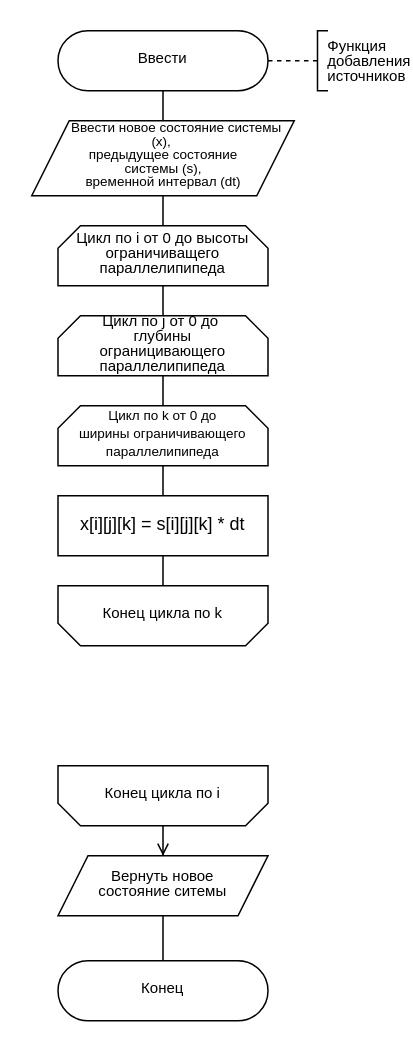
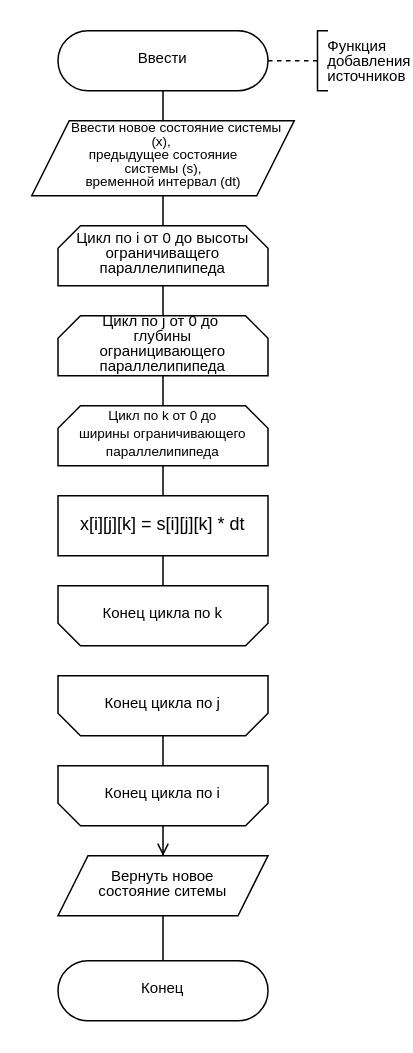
  <mxCell id="0" />
  <mxCell id="1" parent="0" />
  <mxCell id="2" value="" style="edgeStyle=orthogonalEdgeStyle;rounded=0;orthogonalLoop=1;jettySize=auto;html=1;endArrow=none;endFill=0;fontFamily=Helvetica;" parent="1" source="3" target="5" edge="1"><mxGeometry relative="1" as="geometry" /></mxCell>
  <mxCell id="3" value="&lt;p style=&quot;line-height: 1 ; font-size: 10px&quot;&gt;Ввести&lt;/p&gt;" style="shape=stencil(vZXxboMgEMafhj9dUNwDLG57j9NelRTBIKv27YegWdHq1s3OmJD7Dn/3nZyRsKytoEGSUAk1EvZKkiTHkku7WrHySkp92PkwnmJoGyyMF8+gOeQCfaY1Wp2w4wczIrisUHMzZNkboS92z3CzrFBSWghXsg0yV3kLAy7ts7T3sLH8JYgay6/RoB5NepUk7z/HPj0/Bhw/yG+Indzv7nc/cOg4ftTB7QaOf49lmVXWhptlORSnUqsPebhp5siFKJRQ2oZ+dbVIwuh4bTfTwPDhLRJTulZn/OpydizpJntCgC5WCWOkZ1l9CWMBusTIgqKjgDJ4m22H2CzlPoKet5FWBoaXGlTbtiu4vOo4vm34jo7nhPQPPdN/6fmuU3bTuxgip65Mrp1ZpfGbkfa/hY2qqxtc6UUFp/o/mBM+AQ==);whiteSpace=wrap;html=1;aspect=fixed;fontFamily=Helvetica;fontSize=10;spacingBottom=4;" parent="1" vertex="1"><mxGeometry x="38" y="20" width="140" height="40" as="geometry" /></mxCell>
  <mxCell id="4" value="" style="edgeStyle=orthogonalEdgeStyle;rounded=0;orthogonalLoop=1;jettySize=auto;html=1;endArrow=none;endFill=0;fontFamily=Helvetica;" parent="1" source="5" edge="1"><mxGeometry relative="1" as="geometry"><mxPoint x="107.966" y="150" as="targetPoint" /></mxGeometry></mxCell>
  <mxCell id="5" value="&lt;p style=&quot;line-height: 1; font-size: 9px;&quot;&gt;&amp;nbsp; &amp;nbsp; &amp;nbsp; &amp;nbsp;Ввести новое состояние системы (x),&amp;nbsp;&lt;br&gt;предыдущее состояние&lt;br&gt;системы (s),&lt;br&gt;временной интервал (dt)&lt;/p&gt;" style="shape=stencil(tZRtboQgEIZPw99GYXuAxrb3mMXZShbBAN1tb78jaLvWjzZWjQmZd/CZF0ZgovAVNMh4ZqBGJp4Z5yUEoIG0KgmHLIXXFOZ9DL5BGZJ4AafgqDFlfHD2jFdVhg6hTIVOhTYrXlj2RHPaVxTSGkMQZY0fZO7yBANl6NvsI8G68p+DqCF+jQFdZzKpjL/+HfvwuA8438nvENu739zvduCh43yvxm0GztdjRUHK3M8tiiPI85uz76acNHNSWkurraMwjbEW4yLrnuXFNNAevFGiT9f2gt+rnD5P0+ieoJW5I3zdCP9A/HBxWMFYQ5DaelzYSdJHmxnVmQ5S76zDX1qbrseFqrMTYulRhaimizwKNw==);whiteSpace=wrap;html=1;aspect=fixed;fontFamily=Helvetica;fontSize=10;spacingBottom=4;" parent="1" vertex="1"><mxGeometry x="20.5" y="80" width="175" height="50" as="geometry" /></mxCell>
  <mxCell id="6" value="&lt;p style=&quot;line-height: 100%; font-size: 10px;&quot;&gt;Функция &lt;br&gt;добавления &lt;br&gt;источников&lt;/p&gt;" style="strokeWidth=1;html=1;shape=stencil(rZXNcoMgFIWfhm2HiH2ADk2X3XTRNdHbyiSAAzRp377I1YnUnxjtTBbcc835uAdGCeOuEjWQjGqhgLBnkmWFUQq0D6sgV6jlFMtLWgpXQ+FROwsrxeEE2HHemiNcZOlbB6krsDK6sj2hT+GZ5sd4YbQOJtJol3R6/WAmZLMj+o1m9OERMT9tjVUdCAo82ES9TvaKAsleVpN2y0hvK0jpRB33Fun9ftJuHWm/mbTwlDaDlh7SBIjxoExdS8YPojh+WvOly9Ht1aK58oNG11bmDNd953QsofHJO4eT1D0Hxv7ZIV9h8WeMeYsY7yClqE5Ey/iHsTCTOb5tZoh3HUo6zLJIS+EqKMO6XfTv4YbDmIePJ3kzlPi3QaJRxa9BFH4B);align=left;labelPosition=right;pointerEvents=1;gradientColor=#ffffff;spacing=0;fontSize=10;shadow=0;spacingBottom=1;fontFamily=Helvetica;" parent="1" vertex="1"><mxGeometry x="178" y="20" width="40" height="40" as="geometry" /></mxCell>
  <mxCell id="7" value="" style="edgeStyle=orthogonalEdgeStyle;rounded=0;orthogonalLoop=1;jettySize=auto;html=1;endArrow=none;endFill=0;fontFamily=Helvetica;" parent="1" source="8" target="10" edge="1"><mxGeometry relative="1" as="geometry" /></mxCell>
  <mxCell id="8" value="&lt;p style=&quot;line-height: 1&quot;&gt;Цикл по i от 0 до высоты ограничиващего параллелипипеда&lt;/p&gt;" style="strokeWidth=1;html=1;shape=stencil(rVXBUoMwFPyaXJmQ1EOPivXoxYPnlD5LpiEvE7C1f2/gwQgCbU1lmIG3C7t5ZBOYzKpCOWCCW1UCk89MCIPonmCvbbgPREHoilN5ojLta1U5yGsCj8prtTVATFV7PMBJ7+pOQtsCvK4bVm4YfwzPNKfMcrQ2iGi01YgZ8EFMaRve5V8kxpMHsjl3NVUuOJRQgx+hP829EsDES7RTepvTW4TTuKPe95rT+9+d0jinTczX478mKknXN85VRGM8WUfbLXQns4AsRVRmW5Uf9h4/7W52kB/amBwN+lDStTVjQvLuuNykU83ymRA9XeIRBtM6uybmpXsFo+1QQdwv0W8N5/Gg7tFYRYzjvxWi+oj4mrnBCi4kIuCTULToQhJDBtHDlYjSZr2U/olAi9KvowW+AQ==);whiteSpace=wrap;fontSize=10;fontFamily=Helvetica;spacingLeft=10;spacingRight=10;spacingBottom=4;aspect=fixed;" parent="1" vertex="1"><mxGeometry x="38" y="150" width="140" height="40" as="geometry" /></mxCell>
  <mxCell id="9" value="" style="edgeStyle=orthogonalEdgeStyle;rounded=0;orthogonalLoop=1;jettySize=auto;html=1;endArrow=none;endFill=0;fontFamily=Helvetica;" parent="1" source="10" target="12" edge="1"><mxGeometry relative="1" as="geometry" /></mxCell>
  <mxCell id="10" value="&lt;p style=&quot;line-height: 1&quot;&gt;Цикл по j от 0 до&amp;nbsp; глубины ограницивающего параллелипипеда&lt;/p&gt;" style="strokeWidth=1;html=1;shape=stencil(rVXBUoMwFPyaXJmQ1EOPivXoxYPnlD5LpiEvE7C1f2/gwQgCbU1lmIG3C7t5ZBOYzKpCOWCCW1UCk89MCIPonmCvbbgPREHoilN5ojLta1U5yGsCj8prtTVATFV7PMBJ7+pOQtsCvK4bVm4YfwzPNKfMcrQ2iGi01YgZ8EFMaRve5V8kxpMHsjl3NVUuOJRQgx+hP829EsDES7RTepvTW4TTuKPe95rT+9+d0jinTczX478mKknXN85VRGM8WUfbLXQns4AsRVRmW5Uf9h4/7W52kB/amBwN+lDStTVjQvLuuNykU83ymRA9XeIRBtM6uybmpXsFo+1QQdwv0W8N5/Gg7tFYRYzjvxWi+oj4mrnBCi4kIuCTULToQhJDBtHDlYjSZr2U/olAi9KvowW+AQ==);whiteSpace=wrap;fontSize=10;fontFamily=Helvetica;spacingLeft=10;spacingRight=10;spacingBottom=4;aspect=fixed;" parent="1" vertex="1"><mxGeometry x="38" y="210" width="140" height="40" as="geometry" /></mxCell>
  <mxCell id="11" value="" style="edgeStyle=orthogonalEdgeStyle;rounded=0;orthogonalLoop=1;jettySize=auto;html=1;endArrow=none;endFill=0;fontFamily=Helvetica;" parent="1" source="12" edge="1"><mxGeometry relative="1" as="geometry"><mxPoint x="108" y="330" as="targetPoint" /></mxGeometry></mxCell>
  <mxCell id="12" value="&lt;font style=&quot;font-size: 9px;&quot;&gt;Цикл по k от 0 до &lt;br&gt;ширины ограничивающего параллелипипеда&lt;/font&gt;" style="strokeWidth=1;html=1;shape=stencil(rVXBUoMwFPyaXJmQ1EOPivXoxYPnlD5LpiEvE7C1f2/gwQgCbU1lmIG3C7t5ZBOYzKpCOWCCW1UCk89MCIPonmCvbbgPREHoilN5ojLta1U5yGsCj8prtTVATFV7PMBJ7+pOQtsCvK4bVm4YfwzPNKfMcrQ2iGi01YgZ8EFMaRve5V8kxpMHsjl3NVUuOJRQgx+hP829EsDES7RTepvTW4TTuKPe95rT+9+d0jinTczX478mKknXN85VRGM8WUfbLXQns4AsRVRmW5Uf9h4/7W52kB/amBwN+lDStTVjQvLuuNykU83ymRA9XeIRBtM6uybmpXsFo+1QQdwv0W8N5/Gg7tFYRYzjvxWi+oj4mrnBCi4kIuCTULToQhJDBtHDlYjSZr2U/olAi9KvowW+AQ==);whiteSpace=wrap;fontSize=10;fontFamily=Helvetica;spacingLeft=10;spacingRight=10;spacingBottom=4;aspect=fixed;" parent="1" vertex="1"><mxGeometry x="38" y="270" width="140" height="40" as="geometry" /></mxCell>
  <mxCell id="13" value="" style="edgeStyle=orthogonalEdgeStyle;rounded=0;orthogonalLoop=1;jettySize=auto;html=1;entryX=0.5;entryY=0;entryDx=0;entryDy=0;entryPerimeter=0;endArrow=none;endFill=0;fontFamily=Helvetica;" parent="1" target="14" edge="1"><mxGeometry relative="1" as="geometry"><mxPoint x="108" y="370" as="sourcePoint" /></mxGeometry></mxCell>
  <mxCell id="14" value="&lt;p style=&quot;line-height: 1&quot;&gt;Конец цикла по k&lt;/p&gt;" style="strokeWidth=1;html=1;shape=stencil(rVTBUoMwEP2aXJmQtDN6dBCPvXjwnNJVMk2zTMBW/96FBS0itEYZZmDfwnt52d0IndWlqUAo6c0BhL4XSjnEKvc7eiO4ZGwlOTxxmA6xqSsoGgaPJlizdcCZugm4h5PdNT2F9SUE27RZnQt5R9+0t84K9J5ILPp6lDnLE5mxnv6Vb0wmkzXLvPcxRxUpHKCBMEK/rG0YEOohWim9TukxQmnsaNC9pPT0e6U0TimP2T35rVDJzZU7uIkwJpPbaLkZdzojZK5FdbY1xf4l4CvNy0+LfLbOFegwUMjPTkwoLftr2WRl2vGZJIb0AY8w20BLzAOBs/6M4HOs/49CrSM41LiIq5h1/J0ixkjhsIaFehI+KWmHzvQRdRAGuNBgfNTO9e6EoEP52O+ADw==);whiteSpace=wrap;fontSize=10;fontFamily=Helvetica;spacingLeft=10;spacingRight=10;spacingBottom=4;aspect=fixed;" parent="1" vertex="1"><mxGeometry x="38" y="390" width="140" height="40" as="geometry" /></mxCell>
+ <mxCell id="15" value="" style="edgeStyle=orthogonalEdgeStyle;rounded=0;orthogonalLoop=1;jettySize=auto;html=1;endArrow=none;endFill=0;fontFamily=Helvetica;" parent="1" source="16" target="18" edge="1"><mxGeometry relative="1" as="geometry" /></mxCell>
+ <mxCell id="16" value="&lt;p style=&quot;line-height: 1&quot;&gt;Конец цикла по j&lt;/p&gt;" style="strokeWidth=1;html=1;shape=stencil(rVTBUoMwEP2aXJmQtDN6dBCPvXjwnNJVMk2zTMBW/96FBS0itEYZZmDfwnt52d0IndWlqUAo6c0BhL4XSjnEKvc7eiO4ZGwlOTxxmA6xqSsoGgaPJlizdcCZugm4h5PdNT2F9SUE27RZnQt5R9+0t84K9J5ILPp6lDnLE5mxnv6Vb0wmkzXLvPcxRxUpHKCBMEK/rG0YEOohWim9TukxQmnsaNC9pPT0e6U0TimP2T35rVDJzZU7uIkwJpPbaLkZdzojZK5FdbY1xf4l4CvNy0+LfLbOFegwUMjPTkwoLftr2WRl2vGZJIb0AY8w20BLzAOBs/6M4HOs/49CrSM41LiIq5h1/J0ixkjhsIaFehI+KWmHzvQRdRAGuNBgfNTO9e6EoEP52O+ADw==);whiteSpace=wrap;fontSize=10;fontFamily=Helvetica;spacingLeft=10;spacingRight=10;spacingBottom=4;aspect=fixed;" parent="1" vertex="1"><mxGeometry x="38" y="450" width="140" height="40" as="geometry" /></mxCell>
  <mxCell id="17" value="" style="edgeStyle=orthogonalEdgeStyle;rounded=0;orthogonalLoop=1;jettySize=auto;html=1;entryX=0.5;entryY=0;entryDx=0;entryDy=0;endArrow=open;endFill=0;fontFamily=Helvetica;" parent="1" source="18" target="20" edge="1"><mxGeometry relative="1" as="geometry" /></mxCell>
  <mxCell id="18" value="&lt;p style=&quot;line-height: 1&quot;&gt;Конец цикла по i&lt;/p&gt;" style="strokeWidth=1;html=1;shape=stencil(rVTBUoMwEP2aXJmQtDN6dBCPvXjwnNJVMk2zTMBW/96FBS0itEYZZmDfwnt52d0IndWlqUAo6c0BhL4XSjnEKvc7eiO4ZGwlOTxxmA6xqSsoGgaPJlizdcCZugm4h5PdNT2F9SUE27RZnQt5R9+0t84K9J5ILPp6lDnLE5mxnv6Vb0wmkzXLvPcxRxUpHKCBMEK/rG0YEOohWim9TukxQmnsaNC9pPT0e6U0TimP2T35rVDJzZU7uIkwJpPbaLkZdzojZK5FdbY1xf4l4CvNy0+LfLbOFegwUMjPTkwoLftr2WRl2vGZJIb0AY8w20BLzAOBs/6M4HOs/49CrSM41LiIq5h1/J0ixkjhsIaFehI+KWmHzvQRdRAGuNBgfNTO9e6EoEP52O+ADw==);whiteSpace=wrap;fontSize=10;fontFamily=Helvetica;spacingLeft=10;spacingRight=10;spacingBottom=4;aspect=fixed;" parent="1" vertex="1"><mxGeometry x="38" y="510" width="140" height="40" as="geometry" /></mxCell>
  <mxCell id="19" value="" style="edgeStyle=orthogonalEdgeStyle;rounded=0;orthogonalLoop=1;jettySize=auto;html=1;endArrow=none;endFill=0;fontFamily=Helvetica;" parent="1" source="20" target="21" edge="1"><mxGeometry relative="1" as="geometry" /></mxCell>
  <mxCell id="20" value="&lt;p style=&quot;line-height: 1&quot;&gt;Вернуть&amp;nbsp;новое &lt;br&gt;состояние ситемы&lt;/p&gt;" style="shape=stencil(tZRtboQgEIZPw99GYXuAxrb3mMXZShbBAN1tb78jaLvWjzZWjQmZd/CZF0ZgovAVNMh4ZqBGJp4Z5yUEoIG0KgmHLIXXFOZ9DL5BGZJ4AafgqDFlfHD2jFdVhg6hTIVOhTYrXlj2RHPaVxTSGkMQZY0fZO7yBANl6NvsI8G68p+DqCF+jQFdZzKpjL/+HfvwuA8438nvENu739zvduCh43yvxm0GztdjRUHK3M8tiiPI85uz76acNHNSWkurraMwjbEW4yLrnuXFNNAevFGiT9f2gt+rnD5P0+ieoJW5I3zdCP9A/HBxWMFYQ5DaelzYSdJHmxnVmQ5S76zDX1qbrseFqrMTYulRhaimizwKNw==);whiteSpace=wrap;html=1;aspect=fixed;fontFamily=Helvetica;fontSize=10;spacingBottom=4;" parent="1" vertex="1"><mxGeometry x="38" y="570" width="140" height="40" as="geometry" /></mxCell>
  <mxCell id="21" value="&lt;p style=&quot;line-height: 1 ; font-size: 10px&quot;&gt;Конец&lt;/p&gt;" style="shape=stencil(vZVhboMwDIVPk59MgbADTGy7h0tdiBoSFLJCb7+QgNZAYesGQwj07PD5mRhBWNaUUCNJqIQKCXslSYLyaK82VHqdUi9bL+NRQ1NjbnzwAprDQaDPNEarM7b8aAYElyVqbvoseyP0xa7pT5blSkoL4Uo2QeYmb2HApX2Wdh42lL8Gqrb8Cg3qwaSPkuT959in533A8U5+Q+zofnO/24FDx/FeG7cZOP49lmU2sjTcLDtAfi60+rBf2j0zJy5EroTSVvq7q0USRodjvZka+g9vlhjTlbrgV5eTbUlX2SMCdL5IGJSeZPU11AJ0gZEFRScBRfA2mxaxnoe7CDreRFoZ6F9qUG3druDypuP4vuEHOp4S0j/0TP+l54d22U3vbIhcdGFy7cwqjd+MtP8trFRdXOBKzyq4qP9/ucAn);whiteSpace=wrap;html=1;aspect=fixed;fontFamily=Helvetica;fontSize=10;spacingBottom=4;" parent="1" vertex="1"><mxGeometry x="38" y="640" width="140" height="40" as="geometry" /></mxCell>
  <mxCell id="22" value="&lt;p style=&quot;line-height: 1&quot;&gt;&lt;font style=&quot;font-size: 12px;&quot; face=&quot;Helvetica&quot;&gt;x[i][j][k] = s[i][j][k] * dt&lt;/font&gt;&lt;/p&gt;" style="shape=stencil(tVTRboMwDPyavFYh2T5gYtt/pKlXotIkcrJ1/fuaGKQiBq0mQEjgu3B3Bhyh69SYCEJJb84g9LtQKmKwkBLdEdww9iK5vHBZDbVJEWxm8MegM/sWmEkZwwku7pB7CecbQJc7Vn8I+UZrulPXNnhPIi74NGLueBIzztOz8pfFevvrqIqkf4YM2IdkVKjP52V3r9sIVxvlHcsO6VfPu57wOHG11YdbTbj6v6yuCZn7uXW9N/Z0xPDtD3+G+XJta0MbkEq+Fi+htOyP5Wai6QZvQgw0dmO7PE4PRn/OmPCJd0FnGqZWA8KDN8G7yYLr7IJiPXEoKG99BbgB);whiteSpace=wrap;html=1;aspect=fixed;fontFamily=Times New Roman;fontSize=10;spacingBottom=4;" vertex="1" parent="1"><mxGeometry x="38" y="330" width="140" height="40" as="geometry" /></mxCell>
